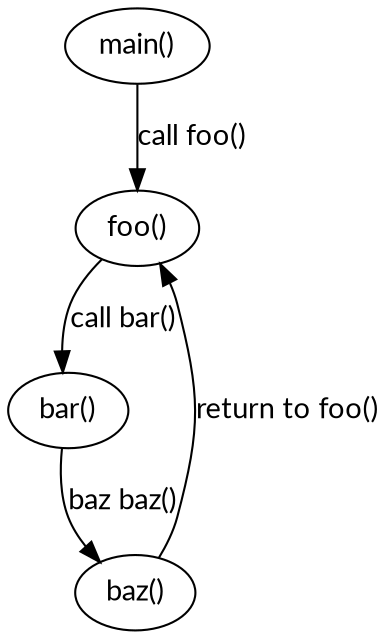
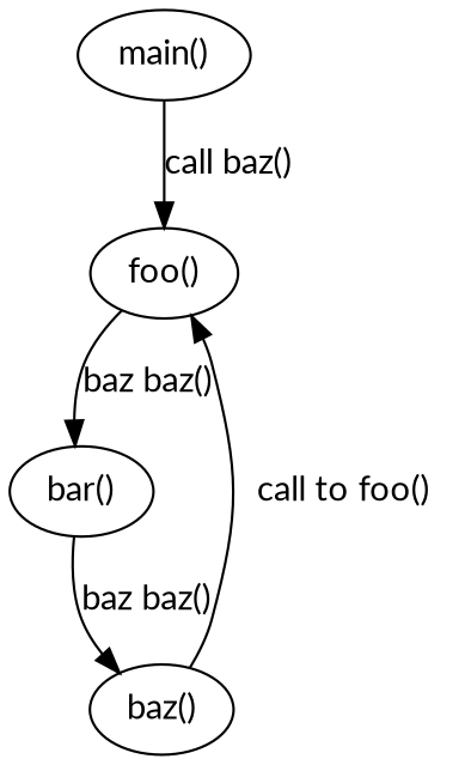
  digraph {
    fontname=Lato
    node [fontname=Lato]
    edge [fontname=Lato]
    n1 [label="main()"]
    n2 [label="foo()"]
    n3 [label="bar()"]
    n4 [label="baz()"]
-   n1 -> n2 [label="call foo()"]
-   n2 -> n3 [label="call bar()"]
+   n1 -> n2 [label="call baz()"]
+   n2 -> n3 [label="baz baz()"]
    n3 -> n4 [label="baz baz()"]
-   n4 -> n2 [label="return to foo()"]
+   n4 -> n2 [label="call to foo()"]
  }
